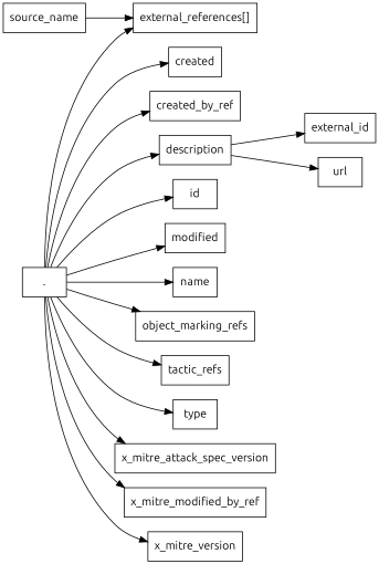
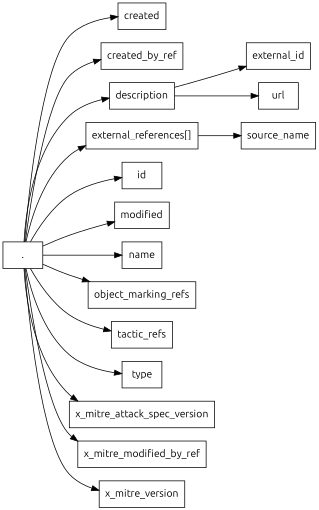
  digraph {
    fontname=Ubuntu
    rankdir=LR
    node [fontname=Ubuntu shape=box]
    edge [dir=forward fontname=Ubuntu]
    n1 [label="."]
    n2 [label=created]
    n3 [label=created_by_ref]
    n4 [label=description]
    n5 [label="external_references[]"]
    n6 [label=id]
    n7 [label=modified]
    n8 [label=name]
    n9 [label=object_marking_refs]
    n10 [label=tactic_refs]
    n11 [label=type]
    n12 [label=x_mitre_attack_spec_version]
    n13 [label=x_mitre_modified_by_ref]
    n14 [label=x_mitre_version]
    n15 [label=external_id]
    n16 [label=url]
    n17 [label=source_name]
    n1 -> n2
    n1 -> n3
    n1 -> n4
    n1 -> n5
    n1 -> n6
    n1 -> n7
    n1 -> n8
    n1 -> n9
    n1 -> n10
    n1 -> n11
    n1 -> n12
    n1 -> n13
    n1 -> n14
    n4 -> n15
    n4 -> n16
-   n17 -> n5
+   n5 -> n17
  }
